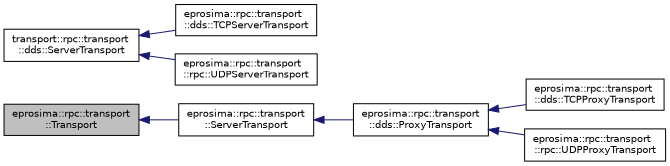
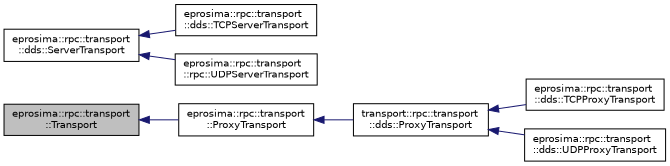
  digraph {
    rankdir=LR
    node [color=black fillcolor=white fontname=Helvetica fontsize=10 shape=record style=filled]
    edge [color=midnightblue dir=back fontname=Helvetica fontsize=10 labelfontname=Helvetica labelfontsize=10 style=solid]
    n1 [fillcolor=grey75 fontcolor=black height=0.2 label="eprosima::rpc::transport\l::Transport" width=0.4]
-   n2 [height=0.2 label="eprosima::rpc::transport\l::ServerTransport" width=0.4]
-   n3 [height=0.2 label="eprosima::rpc::transport\l::dds::ProxyTransport" width=0.4]
+   n2 [height=0.2 label="eprosima::rpc::transport\l::ProxyTransport" width=0.4]
+   n3 [height=0.2 label="transport::rpc::transport\l::dds::ProxyTransport" width=0.4]
    n4 [height=0.2 label="eprosima::rpc::transport\l::dds::TCPProxyTransport" width=0.4]
-   n5 [height=0.2 label="eprosima::rpc::transport\l::rpc::UDPProxyTransport" width=0.4]
-   n6 [height=0.2 label="transport::rpc::transport\l::dds::ServerTransport" width=0.4]
+   n5 [height=0.2 label="eprosima::rpc::transport\l::dds::UDPProxyTransport" width=0.4]
+   n6 [height=0.2 label="eprosima::rpc::transport\l::dds::ServerTransport" width=0.4]
    n7 [height=0.2 label="eprosima::rpc::transport\l::dds::TCPServerTransport" width=0.4]
    n8 [height=0.2 label="eprosima::rpc::transport\l::rpc::UDPServerTransport" width=0.4]
    n1 -> n2
    n2 -> n3
    n3 -> n4
    n3 -> n5
    n6 -> n7
    n6 -> n8
  }
